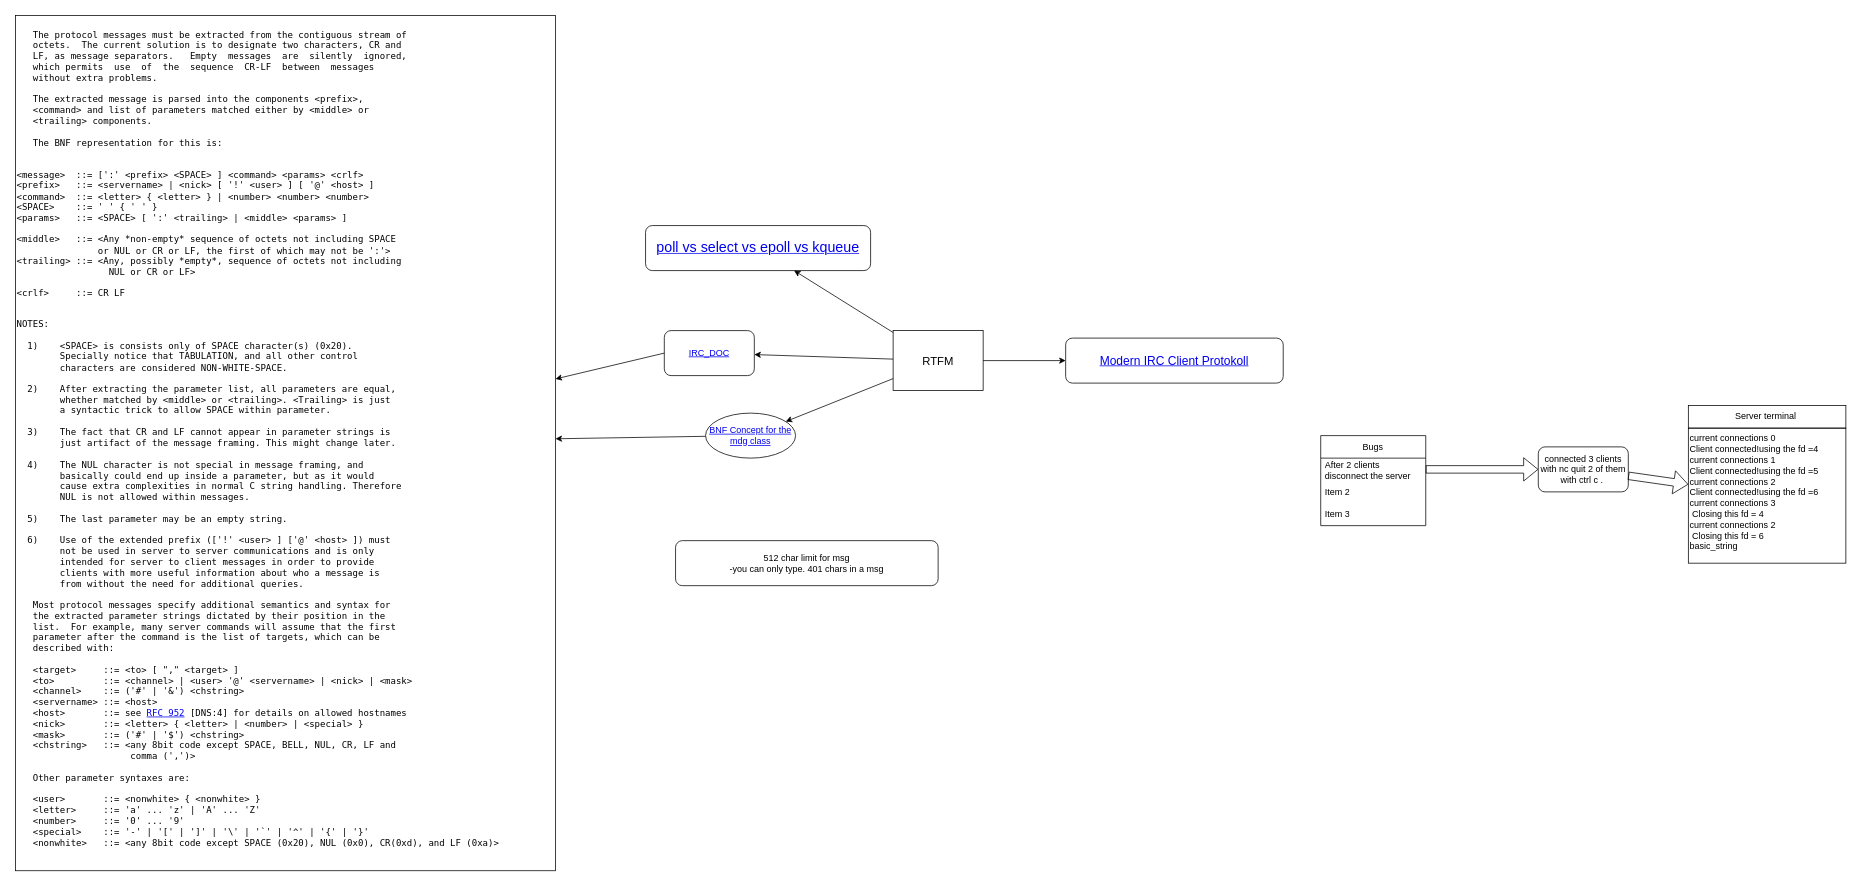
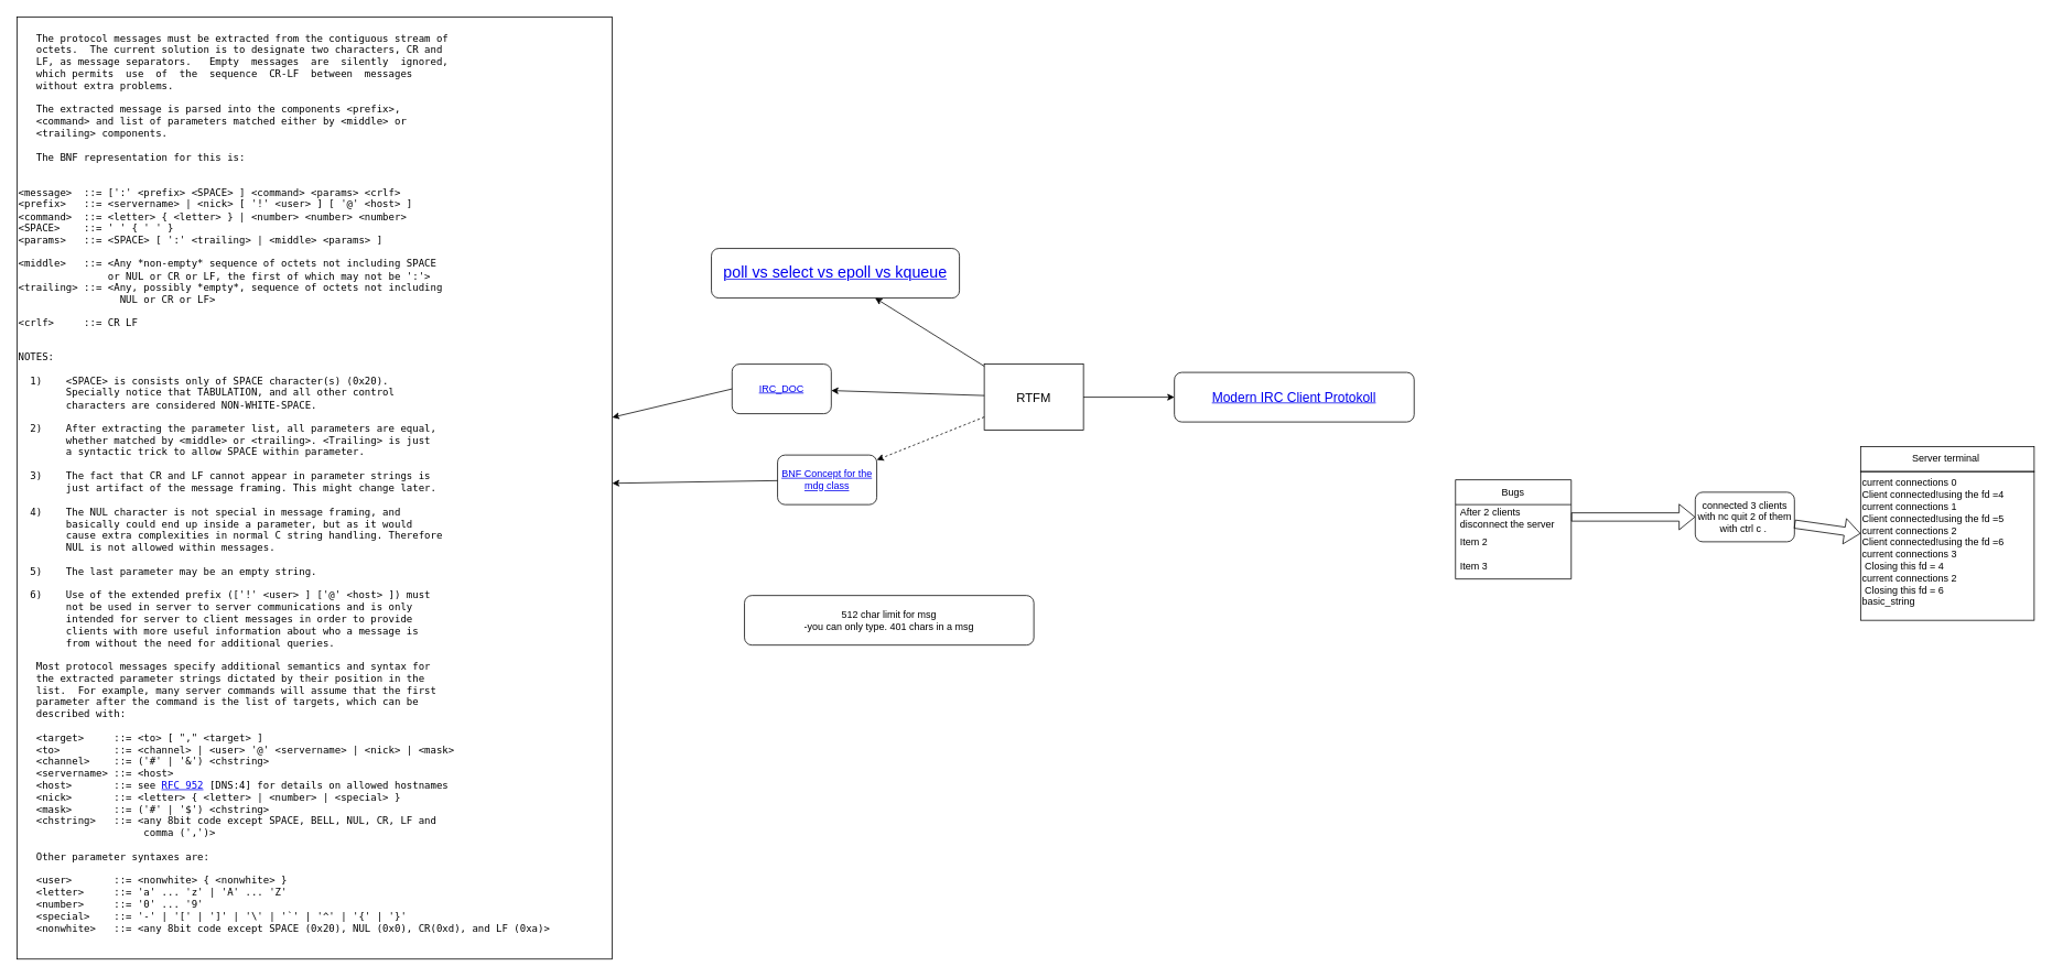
  <mxCell id="0" />
  <mxCell id="1" parent="0" />
  <mxCell id="2" value="&lt;a href=&quot;https://nima101.github.io/io_multiplexing&quot;&gt;&lt;font style=&quot;font-size: 19px;&quot;&gt;poll vs select vs epoll vs kqueue&lt;/font&gt;&lt;/a&gt;" style="rounded=1;whiteSpace=wrap;html=1;" parent="1" vertex="1"><mxGeometry x="860" y="300" width="300" height="60" as="geometry" /></mxCell>
  <mxCell id="3" value="RTFM" style="whiteSpace=wrap;html=1;fontSize=15;rounded=0;" parent="1" vertex="1"><mxGeometry x="1190" y="440" width="120" height="80" as="geometry" /></mxCell>
  <mxCell id="4" value="" style="endArrow=classic;html=1;fontSize=15;" parent="1" source="3" target="2" edge="1"><mxGeometry width="50" height="50" relative="1" as="geometry"><mxPoint x="1190" y="570" as="sourcePoint" /><mxPoint x="1240" y="520" as="targetPoint" /></mxGeometry></mxCell>
  <mxCell id="5" value="" style="endArrow=classic;html=1;fontColor=#FFFFFF;" parent="1" source="3" target="6" edge="1"><mxGeometry width="50" height="50" relative="1" as="geometry"><mxPoint x="1410" y="520" as="sourcePoint" /><mxPoint x="1440" y="493.333" as="targetPoint" /><Array as="points" /></mxGeometry></mxCell>
  <mxCell id="6" value="&lt;a href=&quot;https://modern.ircdocs.horse/&quot; style=&quot;font-size: 16px;&quot;&gt;Modern IRC Client Protokoll&lt;/a&gt;" style="rounded=1;whiteSpace=wrap;html=1;fontSize=16;" parent="1" vertex="1"><mxGeometry x="1420" y="450" width="290" height="60" as="geometry" /></mxCell>
  <mxCell id="7" value="512 char limit for msg&lt;br&gt;-you can only type. 401 chars in a msg" style="rounded=1;whiteSpace=wrap;html=1;" parent="1" vertex="1"><mxGeometry x="900" y="720" width="350" height="60" as="geometry" /></mxCell>
  <mxCell id="8" value="&lt;a href=&quot;https://www.rfc-editor.org/rfc/rfc1459#section-4.2.3.1&quot;&gt;IRC_DOC&lt;/a&gt;" style="rounded=1;whiteSpace=wrap;html=1;" parent="1" vertex="1"><mxGeometry x="885" y="440" width="120" height="60" as="geometry" /></mxCell>
  <mxCell id="9" value="" style="endArrow=classic;html=1;" parent="1" source="3" target="8" edge="1"><mxGeometry width="50" height="50" relative="1" as="geometry"><mxPoint x="1100" y="500" as="sourcePoint" /><mxPoint x="1150" y="450" as="targetPoint" /></mxGeometry></mxCell>
- <mxCell id="10" value="&lt;a href=&quot;https://en.wikipedia.org/wiki/Backus%E2%80%93Naur_form&quot;&gt;BNF Concept for the mdg class&lt;/a&gt;" style="ellipse;whiteSpace=wrap;html=1;" parent="1" vertex="1"><mxGeometry x="940" y="550" width="120" height="60" as="geometry" /></mxCell>
- <mxCell id="11" value="" style="endArrow=classic;html=1;" parent="1" source="3" target="10" edge="1"><mxGeometry width="50" height="50" relative="1" as="geometry"><mxPoint x="1150" y="550" as="sourcePoint" /><mxPoint x="1260" y="490" as="targetPoint" /></mxGeometry></mxCell>
+ <mxCell id="10" value="&lt;a href=&quot;https://en.wikipedia.org/wiki/Backus%E2%80%93Naur_form&quot;&gt;BNF Concept for the mdg class&lt;/a&gt;" style="rounded=1;whiteSpace=wrap;html=1;" parent="1" vertex="1"><mxGeometry x="940" y="550" width="120" height="60" as="geometry" /></mxCell>
+ <mxCell id="11" value="" style="endArrow=classic;html=1;dashed=1;" parent="1" source="3" target="10" edge="1"><mxGeometry width="50" height="50" relative="1" as="geometry"><mxPoint x="1150" y="550" as="sourcePoint" /><mxPoint x="1260" y="490" as="targetPoint" /></mxGeometry></mxCell>
  <mxCell id="12" value="" style="endArrow=classic;html=1;" parent="1" source="10" target="13" edge="1"><mxGeometry width="50" height="50" relative="1" as="geometry"><mxPoint x="970" y="540" as="sourcePoint" /><mxPoint x="850" y="590" as="targetPoint" /></mxGeometry></mxCell>
  <mxCell id="13" value="&lt;pre class=&quot;newpage&quot;&gt;   The protocol messages must be extracted from the contiguous stream of&lt;br&gt;   octets.  The current solution is to designate two characters, CR and&lt;br&gt;   LF, as message separators.   Empty  messages  are  silently  ignored,&lt;br&gt;   which permits  use  of  the  sequence  CR-LF  between  messages&lt;br&gt;   without extra problems.&lt;br&gt;&lt;br&gt;   The extracted message is parsed into the components &amp;lt;prefix&amp;gt;,&lt;br&gt;   &amp;lt;command&amp;gt; and list of parameters matched either by &amp;lt;middle&amp;gt; or&lt;br&gt;   &amp;lt;trailing&amp;gt; components.&lt;br&gt;&lt;br&gt;   The BNF representation for this is:&lt;br&gt;&lt;br&gt;&lt;br&gt;&amp;lt;message&amp;gt;  ::= [':' &amp;lt;prefix&amp;gt; &amp;lt;SPACE&amp;gt; ] &amp;lt;command&amp;gt; &amp;lt;params&amp;gt; &amp;lt;crlf&amp;gt;&lt;br&gt;&amp;lt;prefix&amp;gt;   ::= &amp;lt;servername&amp;gt; | &amp;lt;nick&amp;gt; [ '!' &amp;lt;user&amp;gt; ] [ '@' &amp;lt;host&amp;gt; ]&lt;br&gt;&amp;lt;command&amp;gt;  ::= &amp;lt;letter&amp;gt; { &amp;lt;letter&amp;gt; } | &amp;lt;number&amp;gt; &amp;lt;number&amp;gt; &amp;lt;number&amp;gt;&lt;br&gt;&amp;lt;SPACE&amp;gt;    ::= ' ' { ' ' }&lt;br&gt;&amp;lt;params&amp;gt;   ::= &amp;lt;SPACE&amp;gt; [ ':' &amp;lt;trailing&amp;gt; | &amp;lt;middle&amp;gt; &amp;lt;params&amp;gt; ]&lt;br&gt;&lt;br&gt;&amp;lt;middle&amp;gt;   ::= &amp;lt;Any *non-empty* sequence of octets not including SPACE&lt;br&gt;               or NUL or CR or LF, the first of which may not be ':'&amp;gt;&lt;br&gt;&amp;lt;trailing&amp;gt; ::= &amp;lt;Any, possibly *empty*, sequence of octets not including&lt;br&gt;                 NUL or CR or LF&amp;gt;&lt;br&gt;&lt;br&gt;&amp;lt;crlf&amp;gt;     ::= CR LF&lt;br&gt;&lt;br&gt;&lt;/pre&gt;&lt;pre class=&quot;newpage&quot;&gt;NOTES:&lt;br&gt;&lt;br&gt;  1)    &amp;lt;SPACE&amp;gt; is consists only of SPACE character(s) (0x20).&lt;br&gt;        Specially notice that TABULATION, and all other control&lt;br&gt;        characters are considered NON-WHITE-SPACE.&lt;br&gt;&lt;br&gt;  2)    After extracting the parameter list, all parameters are equal,&lt;br&gt;        whether matched by &amp;lt;middle&amp;gt; or &amp;lt;trailing&amp;gt;. &amp;lt;Trailing&amp;gt; is just&lt;br&gt;        a syntactic trick to allow SPACE within parameter.&lt;br&gt;&lt;br&gt;  3)    The fact that CR and LF cannot appear in parameter strings is&lt;br&gt;        just artifact of the message framing. This might change later.&lt;br&gt;&lt;br&gt;  4)    The NUL character is not special in message framing, and&lt;br&gt;        basically could end up inside a parameter, but as it would&lt;br&gt;        cause extra complexities in normal C string handling. Therefore&lt;br&gt;        NUL is not allowed within messages.&lt;br&gt;&lt;br&gt;  5)    The last parameter may be an empty string.&lt;br&gt;&lt;br&gt;  6)    Use of the extended prefix (['!' &amp;lt;user&amp;gt; ] ['@' &amp;lt;host&amp;gt; ]) must&lt;br&gt;        not be used in server to server communications and is only&lt;br&gt;        intended for server to client messages in order to provide&lt;br&gt;        clients with more useful information about who a message is&lt;br&gt;        from without the need for additional queries.&lt;br&gt;&lt;br&gt;   Most protocol messages specify additional semantics and syntax for&lt;br&gt;   the extracted parameter strings dictated by their position in the&lt;br&gt;   list.  For example, many server commands will assume that the first&lt;br&gt;   parameter after the command is the list of targets, which can be&lt;br&gt;   described with:&lt;br&gt;&lt;br&gt;   &amp;lt;target&amp;gt;     ::= &amp;lt;to&amp;gt; [ &quot;,&quot; &amp;lt;target&amp;gt; ]&lt;br&gt;   &amp;lt;to&amp;gt;         ::= &amp;lt;channel&amp;gt; | &amp;lt;user&amp;gt; '@' &amp;lt;servername&amp;gt; | &amp;lt;nick&amp;gt; | &amp;lt;mask&amp;gt;&lt;br&gt;   &amp;lt;channel&amp;gt;    ::= ('#' | '&amp;amp;') &amp;lt;chstring&amp;gt;&lt;br&gt;   &amp;lt;servername&amp;gt; ::= &amp;lt;host&amp;gt;&lt;br&gt;   &amp;lt;host&amp;gt;       ::= see &lt;a href=&quot;https://www.rfc-editor.org/rfc/rfc952&quot;&gt;RFC 952&lt;/a&gt; [DNS:4] for details on allowed hostnames&lt;br&gt;   &amp;lt;nick&amp;gt;       ::= &amp;lt;letter&amp;gt; { &amp;lt;letter&amp;gt; | &amp;lt;number&amp;gt; | &amp;lt;special&amp;gt; }&lt;br&gt;   &amp;lt;mask&amp;gt;       ::= ('#' | '$') &amp;lt;chstring&amp;gt;&lt;br&gt;   &amp;lt;chstring&amp;gt;   ::= &amp;lt;any 8bit code except SPACE, BELL, NUL, CR, LF and&lt;br&gt;                     comma (',')&amp;gt;&lt;br&gt;&lt;br&gt;   Other parameter syntaxes are:&lt;br&gt;&lt;br&gt;   &amp;lt;user&amp;gt;       ::= &amp;lt;nonwhite&amp;gt; { &amp;lt;nonwhite&amp;gt; }&lt;br&gt;   &amp;lt;letter&amp;gt;     ::= 'a' ... 'z' | 'A' ... 'Z'&lt;br&gt;   &amp;lt;number&amp;gt;     ::= '0' ... '9'&lt;br&gt;   &amp;lt;special&amp;gt;    ::= '-' | '[' | ']' | '\' | '`' | '^' | '{' | '}'&lt;br&gt;   &amp;lt;nonwhite&amp;gt;   ::= &amp;lt;any 8bit code except SPACE (0x20), NUL (0x0), CR(0xd), and LF (0xa)&amp;gt;&lt;/pre&gt;" style="text;whiteSpace=wrap;html=1;strokeColor=default;fillColor=default;" parent="1" vertex="1"><mxGeometry x="20" y="20" width="720" height="1140" as="geometry" /></mxCell>
  <mxCell id="14" value="" style="endArrow=classic;html=1;exitX=0;exitY=0.5;exitDx=0;exitDy=0;" parent="1" source="8" target="13" edge="1"><mxGeometry width="50" height="50" relative="1" as="geometry"><mxPoint x="750" y="560" as="sourcePoint" /><mxPoint x="800" y="510" as="targetPoint" /></mxGeometry></mxCell>
  <mxCell id="15" value="Bugs" style="swimlane;fontStyle=0;childLayout=stackLayout;horizontal=1;startSize=30;horizontalStack=0;resizeParent=1;resizeParentMax=0;resizeLast=0;collapsible=1;marginBottom=0;whiteSpace=wrap;html=1;" vertex="1" parent="1"><mxGeometry x="1760" y="580" width="140" height="120" as="geometry" /></mxCell>
  <mxCell id="16" value="After 2 clients disconnect the server shuts down" style="text;strokeColor=none;fillColor=none;align=left;verticalAlign=middle;spacingLeft=4;spacingRight=4;overflow=hidden;points=[[0,0.5],[1,0.5]];portConstraint=eastwest;rotatable=0;whiteSpace=wrap;html=1;" vertex="1" parent="15"><mxGeometry y="30" width="140" height="30" as="geometry" /></mxCell>
  <mxCell id="17" value="Item 2" style="text;strokeColor=none;fillColor=none;align=left;verticalAlign=middle;spacingLeft=4;spacingRight=4;overflow=hidden;points=[[0,0.5],[1,0.5]];portConstraint=eastwest;rotatable=0;whiteSpace=wrap;html=1;" vertex="1" parent="15"><mxGeometry y="60" width="140" height="30" as="geometry" /></mxCell>
  <mxCell id="18" value="Item 3" style="text;strokeColor=none;fillColor=none;align=left;verticalAlign=middle;spacingLeft=4;spacingRight=4;overflow=hidden;points=[[0,0.5],[1,0.5]];portConstraint=eastwest;rotatable=0;whiteSpace=wrap;html=1;" vertex="1" parent="15"><mxGeometry y="90" width="140" height="30" as="geometry" /></mxCell>
  <mxCell id="19" value="connected 3 clients with nc quit 2 of them with ctrl c .&amp;nbsp;" style="rounded=1;whiteSpace=wrap;html=1;" vertex="1" parent="1"><mxGeometry x="2050" y="595" width="120" height="60" as="geometry" /></mxCell>
  <mxCell id="20" value="" style="shape=flexArrow;endArrow=classic;html=1;exitX=1;exitY=0.5;exitDx=0;exitDy=0;entryX=0;entryY=0.5;entryDx=0;entryDy=0;" edge="1" parent="1" source="16" target="19"><mxGeometry width="50" height="50" relative="1" as="geometry"><mxPoint x="1960" y="640" as="sourcePoint" /><mxPoint x="2010" y="590" as="targetPoint" /></mxGeometry></mxCell>
  <mxCell id="21" value="current connections 0&#10;Client connected!using the fd =4&#10;current connections 1&#10;Client connected!using the fd =5&#10;current connections 2&#10;Client connected!using the fd =6&#10;current connections 3&#10; Closing this fd = 4&#10;current connections 2&#10; Closing this fd = 6&#10;basic_string" style="text;whiteSpace=wrap;html=1;fillColor=default;strokeColor=default;" vertex="1" parent="1"><mxGeometry x="2250" y="570" width="210" height="180" as="geometry" /></mxCell>
  <mxCell id="22" value="Server terminal&amp;nbsp;" style="text;html=1;strokeColor=default;fillColor=none;align=center;verticalAlign=middle;whiteSpace=wrap;rounded=0;" vertex="1" parent="1"><mxGeometry x="2250" y="540" width="210" height="30" as="geometry" /></mxCell>
  <mxCell id="23" value="" style="shape=flexArrow;endArrow=classic;html=1;" edge="1" parent="1" source="19" target="21"><mxGeometry width="50" height="50" relative="1" as="geometry"><mxPoint x="2170" y="620" as="sourcePoint" /><mxPoint x="2220" y="570" as="targetPoint" /></mxGeometry></mxCell>
